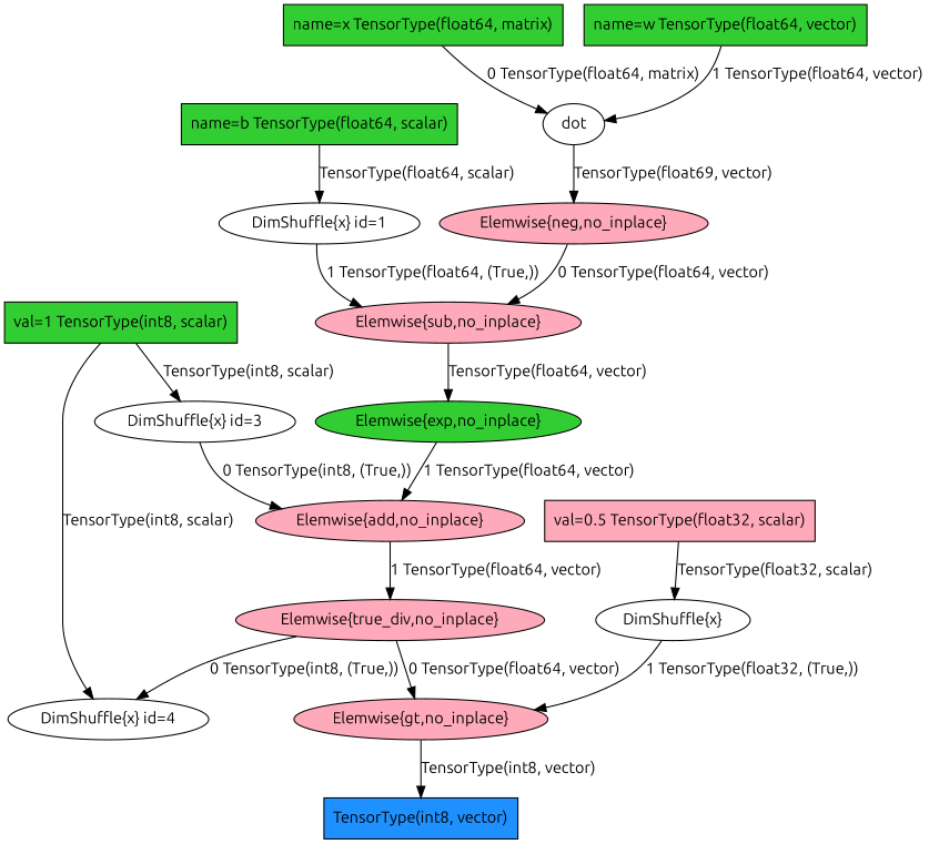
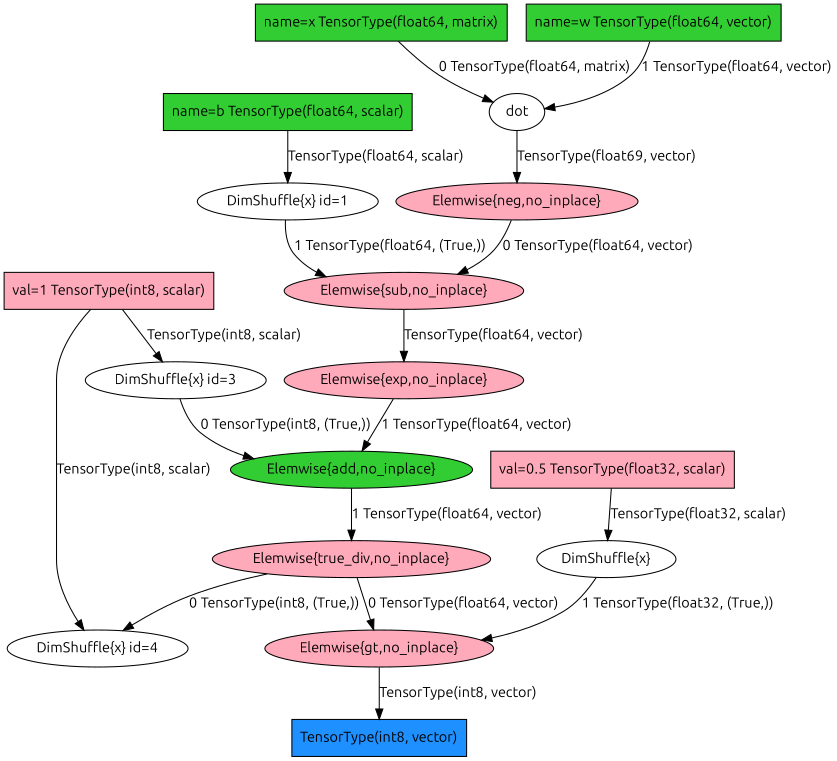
  digraph {
    fontname=Ubuntu
    node [fontname=Ubuntu shape=ellipse fillcolor="#FFAABB" style=filled]
    edge [fontname=Ubuntu]
    "DimShuffle{x}" [height=0.5 width=1.8374 fillcolor="" style=""]
    "Elemwise{gt,no_inplace}" [height=0.5 width=2.8978]
    "TensorType(int8, vector)" [fillcolor=dodgerblue height=0.5 shape=box width=2.1736]
    "val=0.5 TensorType(float32, scalar)" [height=0.5 shape=box width=3.0278]
    "DimShuffle{x} id=1" [height=0.5 width=2.3721 fillcolor="" style=""]
    "Elemwise{sub,no_inplace}" [height=0.5 width=3.0624]
-   "Elemwise{exp,no_inplace}" [fillcolor=limegreen height=0.5 width=3.0624]
-   "Elemwise{add,no_inplace}" [height=0.5 width=3.0624]
+   "Elemwise{exp,no_inplace}" [height=0.5 width=3.0624]
+   "Elemwise{add,no_inplace}" [fillcolor=limegreen height=0.5 width=3.0624]
    "name=b TensorType(float64, scalar)" [fillcolor=limegreen height=0.5 shape=box width=3.0625]
    dot [height=0.5 width=0.75 fillcolor="" style=""]
    "Elemwise{neg,no_inplace}" [height=0.5 width=3.0624]
    "name=x TensorType(float64, matrix)" [fillcolor=limegreen height=0.5 shape=box width=3.1181]
    "name=w TensorType(float64, vector)" [fillcolor=limegreen height=0.5 shape=box width=3.1389]
    "DimShuffle{x} id=3" [height=0.5 width=2.3721 fillcolor="" style=""]
    "Elemwise{true_div,no_inplace}" [height=0.5 width=3.5561]
    "DimShuffle{x} id=4" [height=0.5 width=2.3721 fillcolor="" style=""]
-   "val=1 TensorType(int8, scalar)" [fillcolor=limegreen height=0.5 shape=box width=2.6389]
+   "val=1 TensorType(int8, scalar)" [height=0.5 shape=box width=2.6389]
    "DimShuffle{x}" -> "Elemwise{gt,no_inplace}" [label="1 TensorType(float32, (True,))"]
    "Elemwise{gt,no_inplace}" -> "TensorType(int8, vector)" [label="TensorType(int8, vector)"]
    "val=0.5 TensorType(float32, scalar)" -> "DimShuffle{x}" [label="TensorType(float32, scalar)"]
    "DimShuffle{x} id=1" -> "Elemwise{sub,no_inplace}" [label="1 TensorType(float64, (True,))"]
    "Elemwise{sub,no_inplace}" -> "Elemwise{exp,no_inplace}" [label="TensorType(float64, vector)"]
    "Elemwise{exp,no_inplace}" -> "Elemwise{add,no_inplace}" [label="1 TensorType(float64, vector)"]
    "Elemwise{add,no_inplace}" -> "Elemwise{true_div,no_inplace}" [label="1 TensorType(float64, vector)"]
    "name=b TensorType(float64, scalar)" -> "DimShuffle{x} id=1" [label="TensorType(float64, scalar)"]
    dot -> "Elemwise{neg,no_inplace}" [label="TensorType(float69, vector)"]
    "Elemwise{neg,no_inplace}" -> "Elemwise{sub,no_inplace}" [label="0 TensorType(float64, vector)"]
    "name=x TensorType(float64, matrix)" -> dot [label="0 TensorType(float64, matrix)"]
    "name=w TensorType(float64, vector)" -> dot [label="1 TensorType(float64, vector)"]
    "DimShuffle{x} id=3" -> "Elemwise{add,no_inplace}" [label="0 TensorType(int8, (True,))"]
    "Elemwise{true_div,no_inplace}" -> "Elemwise{gt,no_inplace}" [label="0 TensorType(float64, vector)"]
    "Elemwise{true_div,no_inplace}" -> "DimShuffle{x} id=4" [label="0 TensorType(int8, (True,))"]
    "val=1 TensorType(int8, scalar)" -> "DimShuffle{x} id=3" [label="TensorType(int8, scalar)"]
    "val=1 TensorType(int8, scalar)" -> "DimShuffle{x} id=4" [label="TensorType(int8, scalar)"]
  }
